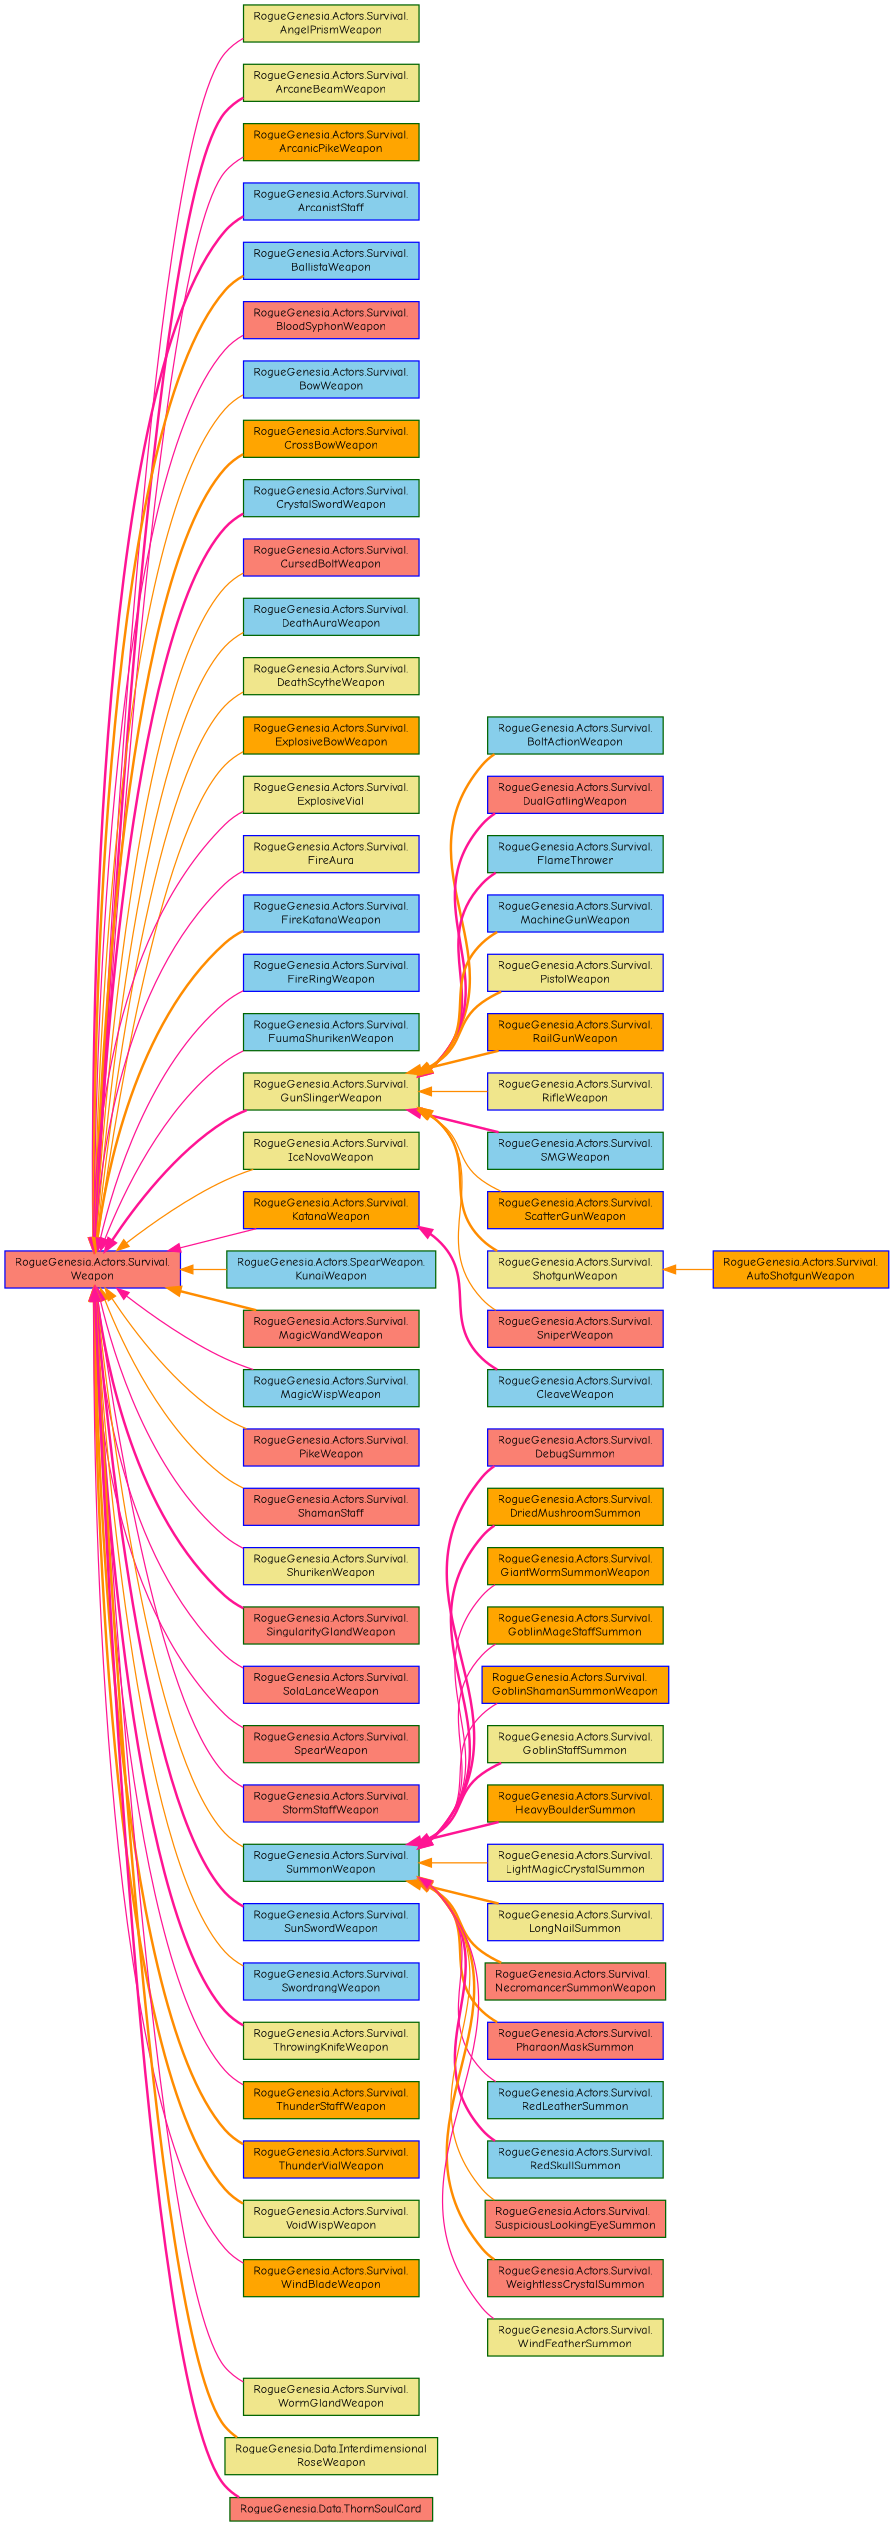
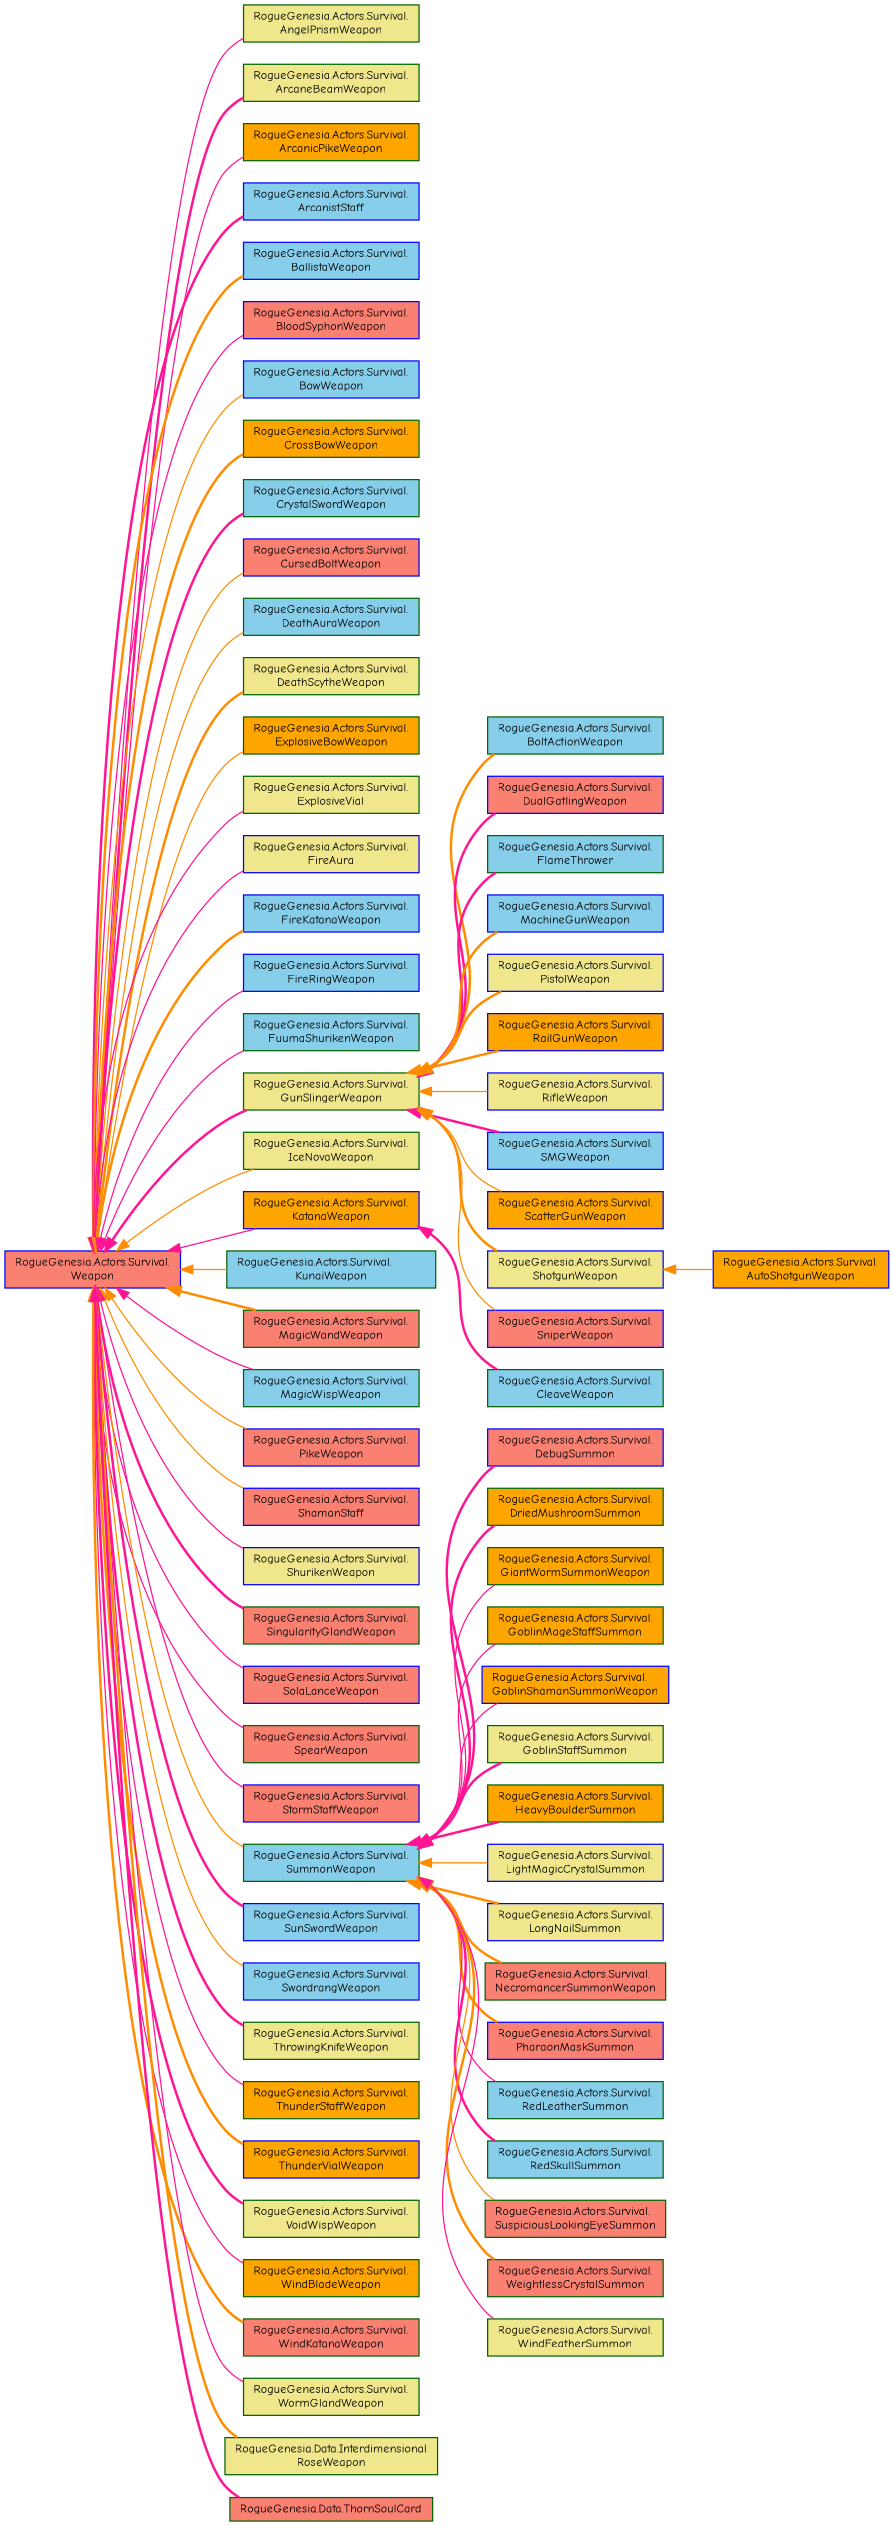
  digraph {
    fontname="Comic Neue"
    rankdir=LR
    node [color=darkgreen fillcolor=skyblue fontname="Comic Neue" fontsize=10 shape=box style=filled]
    edge [color=deeppink dir=back fontname="Comic Neue" fontsize=10 labelfontname=Helvetica labelfontsize=10 style=solid]
    n1 [color=blue fillcolor=salmon height=0.2 label="RogueGenesia.Actors.Survival.\lWeapon" width=0.4]
    n2 [fillcolor=khaki height=0.2 label="RogueGenesia.Actors.Survival.\lAngelPrismWeapon" width=0.4]
    n3 [fillcolor=khaki height=0.2 label="RogueGenesia.Actors.Survival.\lArcaneBeamWeapon" width=0.4]
    n4 [fillcolor=orange height=0.2 label="RogueGenesia.Actors.Survival.\lArcanicPikeWeapon" width=0.4]
    n5 [color=blue height=0.2 label="RogueGenesia.Actors.Survival.\lArcanistStaff" width=0.4]
    n6 [color=blue height=0.2 label="RogueGenesia.Actors.Survival.\lBallistaWeapon" width=0.4]
    n7 [color=blue fillcolor=salmon height=0.2 label="RogueGenesia.Actors.Survival.\lBloodSyphonWeapon" width=0.4]
    n8 [color=blue height=0.2 label="RogueGenesia.Actors.Survival.\lBowWeapon" width=0.4]
    n9 [fillcolor=orange height=0.2 label="RogueGenesia.Actors.Survival.\lCrossBowWeapon" width=0.4]
    n10 [height=0.2 label="RogueGenesia.Actors.Survival.\lCrystalSwordWeapon" width=0.4]
    n11 [color=blue fillcolor=salmon height=0.2 label="RogueGenesia.Actors.Survival.\lCursedBoltWeapon" width=0.4]
    n12 [height=0.2 label="RogueGenesia.Actors.Survival.\lDeathAuraWeapon" width=0.4]
    n13 [fillcolor=khaki height=0.2 label="RogueGenesia.Actors.Survival.\lDeathScytheWeapon" width=0.4]
    n14 [fillcolor=orange height=0.2 label="RogueGenesia.Actors.Survival.\lExplosiveBowWeapon" width=0.4]
    n15 [fillcolor=khaki height=0.2 label="RogueGenesia.Actors.Survival.\lExplosiveVial" width=0.4]
    n16 [color=blue fillcolor=khaki height=0.2 label="RogueGenesia.Actors.Survival.\lFireAura" width=0.4]
    n17 [color=blue height=0.2 label="RogueGenesia.Actors.Survival.\lFireKatanaWeapon" width=0.4]
    n18 [color=blue height=0.2 label="RogueGenesia.Actors.Survival.\lFireRingWeapon" width=0.4]
    n19 [height=0.2 label="RogueGenesia.Actors.Survival.\lFuumaShurikenWeapon" width=0.4]
    n20 [fillcolor=khaki height=0.2 label="RogueGenesia.Actors.Survival.\lGunSlingerWeapon" width=0.4]
    n21 [fillcolor=khaki height=0.2 label="RogueGenesia.Actors.Survival.\lIceNovaWeapon" width=0.4]
    n22 [color=blue fillcolor=orange height=0.2 label="RogueGenesia.Actors.Survival.\lKatanaWeapon" width=0.4]
-   n23 [height=0.2 label="RogueGenesia.Actors.SpearWeapon.\lKunaiWeapon" width=0.4]
+   n23 [height=0.2 label="RogueGenesia.Actors.Survival.\lKunaiWeapon" width=0.4]
    n24 [fillcolor=salmon height=0.2 label="RogueGenesia.Actors.Survival.\lMagicWandWeapon" width=0.4]
    n25 [height=0.2 label="RogueGenesia.Actors.Survival.\lMagicWispWeapon" width=0.4]
    n26 [color=blue fillcolor=salmon height=0.2 label="RogueGenesia.Actors.Survival.\lPikeWeapon" width=0.4]
    n27 [color=blue fillcolor=salmon height=0.2 label="RogueGenesia.Actors.Survival.\lShamanStaff" width=0.4]
    n28 [color=blue fillcolor=khaki height=0.2 label="RogueGenesia.Actors.Survival.\lShurikenWeapon" width=0.4]
    n29 [fillcolor=salmon height=0.2 label="RogueGenesia.Actors.Survival.\lSingularityGlandWeapon" width=0.4]
    n30 [color=blue fillcolor=salmon height=0.2 label="RogueGenesia.Actors.Survival.\lSolaLanceWeapon" width=0.4]
    n31 [fillcolor=salmon height=0.2 label="RogueGenesia.Actors.Survival.\lSpearWeapon" width=0.4]
    n32 [color=blue fillcolor=salmon height=0.2 label="RogueGenesia.Actors.Survival.\lStormStaffWeapon" width=0.4]
    n33 [height=0.2 label="RogueGenesia.Actors.Survival.\lSummonWeapon" width=0.4]
    n34 [color=blue height=0.2 label="RogueGenesia.Actors.Survival.\lSunSwordWeapon" width=0.4]
    n35 [color=blue height=0.2 label="RogueGenesia.Actors.Survival.\lSwordrangWeapon" width=0.4]
    n36 [fillcolor=khaki height=0.2 label="RogueGenesia.Actors.Survival.\lThrowingKnifeWeapon" width=0.4]
    n37 [fillcolor=orange height=0.2 label="RogueGenesia.Actors.Survival.\lThunderStaffWeapon" width=0.4]
    n38 [color=blue fillcolor=orange height=0.2 label="RogueGenesia.Actors.Survival.\lThunderVialWeapon" width=0.4]
    n39 [fillcolor=khaki height=0.2 label="RogueGenesia.Actors.Survival.\lVoidWispWeapon" width=0.4]
    n40 [fillcolor=orange height=0.2 label="RogueGenesia.Actors.Survival.\lWindBladeWeapon" width=0.4]
+   n41 [fillcolor=salmon height=0.2 label="RogueGenesia.Actors.Survival.\lWindKatanaWeapon" width=0.4]
    n42 [fillcolor=khaki height=0.2 label="RogueGenesia.Actors.Survival.\lWormGlandWeapon" width=0.4]
    n43 [fillcolor=khaki height=0.2 label="RogueGenesia.Data.Interdimensional\lRoseWeapon" width=0.4]
    n44 [fillcolor=salmon height=0.2 label="RogueGenesia.Data.ThornSoulCard" width=0.4]
    n45 [height=0.2 label="RogueGenesia.Actors.Survival.\lCleaveWeapon" width=0.4]
    n46 [height=0.2 label="RogueGenesia.Actors.Survival.\lBoltActionWeapon" width=0.4]
    n47 [color=blue fillcolor=salmon height=0.2 label="RogueGenesia.Actors.Survival.\lDualGatlingWeapon" width=0.4]
    n48 [height=0.2 label="RogueGenesia.Actors.Survival.\lFlameThrower" width=0.4]
    n49 [color=blue height=0.2 label="RogueGenesia.Actors.Survival.\lMachineGunWeapon" width=0.4]
    n50 [color=blue fillcolor=khaki height=0.2 label="RogueGenesia.Actors.Survival.\lPistolWeapon" width=0.4]
    n51 [color=blue fillcolor=orange height=0.2 label="RogueGenesia.Actors.Survival.\lRailGunWeapon" width=0.4]
    n52 [color=blue fillcolor=khaki height=0.2 label="RogueGenesia.Actors.Survival.\lRifleWeapon" width=0.4]
-   n53 [height=0.2 label="RogueGenesia.Actors.Survival.\lSMGWeapon" width=0.4]
+   n53 [color=blue height=0.2 label="RogueGenesia.Actors.Survival.\lSMGWeapon" width=0.4]
    n54 [color=blue fillcolor=orange height=0.2 label="RogueGenesia.Actors.Survival.\lScatterGunWeapon" width=0.4]
    n55 [color=blue fillcolor=khaki height=0.2 label="RogueGenesia.Actors.Survival.\lShotgunWeapon" width=0.4]
    n56 [color=blue fillcolor=salmon height=0.2 label="RogueGenesia.Actors.Survival.\lSniperWeapon" width=0.4]
    n57 [color=blue fillcolor=salmon height=0.2 label="RogueGenesia.Actors.Survival.\lDebugSummon" width=0.4]
    n58 [fillcolor=orange height=0.2 label="RogueGenesia.Actors.Survival.\lDriedMushroomSummon" width=0.4]
    n59 [fillcolor=orange height=0.2 label="RogueGenesia.Actors.Survival.\lGiantWormSummonWeapon" width=0.4]
    n60 [fillcolor=orange height=0.2 label="RogueGenesia.Actors.Survival.\lGoblinMageStaffSummon" width=0.4]
    n61 [color=blue fillcolor=orange height=0.2 label="RogueGenesia.Actors.Survival.\lGoblinShamanSummonWeapon" width=0.4]
    n62 [fillcolor=khaki height=0.2 label="RogueGenesia.Actors.Survival.\lGoblinStaffSummon" width=0.4]
    n63 [fillcolor=orange height=0.2 label="RogueGenesia.Actors.Survival.\lHeavyBoulderSummon" width=0.4]
    n64 [color=blue fillcolor=khaki height=0.2 label="RogueGenesia.Actors.Survival.\lLightMagicCrystalSummon" width=0.4]
    n65 [color=blue fillcolor=khaki height=0.2 label="RogueGenesia.Actors.Survival.\lLongNailSummon" width=0.4]
    n66 [fillcolor=salmon height=0.2 label="RogueGenesia.Actors.Survival.\lNecromancerSummonWeapon" width=0.4]
    n67 [color=blue fillcolor=salmon height=0.2 label="RogueGenesia.Actors.Survival.\lPharaonMaskSummon" width=0.4]
    n68 [height=0.2 label="RogueGenesia.Actors.Survival.\lRedLeatherSummon" width=0.4]
    n69 [height=0.2 label="RogueGenesia.Actors.Survival.\lRedSkullSummon" width=0.4]
    n70 [fillcolor=salmon height=0.2 label="RogueGenesia.Actors.Survival.\lSuspiciousLookingEyeSummon" width=0.4]
    n71 [fillcolor=salmon height=0.2 label="RogueGenesia.Actors.Survival.\lWeightlessCrystalSummon" width=0.4]
    n72 [fillcolor=khaki height=0.2 label="RogueGenesia.Actors.Survival.\lWindFeatherSummon" width=0.4]
    n73 [color=blue fillcolor=orange height=0.2 label="RogueGenesia.Actors.Survival.\lAutoShotgunWeapon" width=0.4]
    n1 -> n2
    n1 -> n3 [style=bold]
    n1 -> n4
    n1 -> n5 [style=bold]
    n1 -> n6 [color=darkorange style=bold]
    n1 -> n7
    n1 -> n8 [color=darkorange]
    n1 -> n9 [color=darkorange style=bold]
    n1 -> n10 [style=bold]
    n1 -> n11 [color=darkorange]
    n1 -> n12 [color=darkorange]
-   n1 -> n13 [color=darkorange]
+   n1 -> n13 [color=darkorange style=bold]
    n1 -> n14 [color=darkorange]
    n1 -> n15
    n1 -> n16
    n1 -> n17 [color=darkorange style=bold]
    n1 -> n18
    n1 -> n19
    n1 -> n20 [style=bold]
    n1 -> n21 [color=darkorange]
    n1 -> n22
    n1 -> n23 [color=darkorange]
    n1 -> n24 [color=darkorange style=bold]
    n1 -> n25
    n1 -> n26 [color=darkorange]
    n1 -> n27 [color=darkorange]
    n1 -> n28
    n1 -> n29 [style=bold]
    n1 -> n30
    n1 -> n31
    n1 -> n32
    n1 -> n33 [color=darkorange]
    n1 -> n34 [style=bold]
    n1 -> n35 [color=darkorange]
    n1 -> n36 [style=bold]
    n1 -> n37
    n1 -> n38 [color=darkorange style=bold]
-   n1 -> n39 [color=darkorange style=bold]
+   n1 -> n39 [style=bold]
    n1 -> n40
+   n1 -> n41 [color=darkorange style=bold]
    n1 -> n42
    n1 -> n43 [color=darkorange style=bold]
    n1 -> n44 [style=bold]
    n20 -> n46 [color=darkorange style=bold]
    n20 -> n47 [style=bold]
    n20 -> n48 [style=bold]
    n20 -> n49 [color=darkorange style=bold]
    n20 -> n50 [color=darkorange style=bold]
    n20 -> n51 [color=darkorange style=bold]
    n20 -> n52 [color=darkorange]
    n20 -> n53 [style=bold]
    n20 -> n54 [color=darkorange]
    n20 -> n55 [color=darkorange style=bold]
    n20 -> n56 [color=darkorange]
    n22 -> n45 [style=bold]
    n33 -> n57 [style=bold]
    n33 -> n58 [style=bold]
    n33 -> n59
    n33 -> n60
    n33 -> n61
    n33 -> n62 [style=bold]
    n33 -> n63 [style=bold]
    n33 -> n64 [color=darkorange]
    n33 -> n65 [color=darkorange style=bold]
    n33 -> n66 [color=darkorange style=bold]
    n33 -> n67 [color=darkorange style=bold]
    n33 -> n68
    n33 -> n69 [style=bold]
    n33 -> n70 [color=darkorange]
    n33 -> n71 [color=darkorange style=bold]
    n33 -> n72
    n55 -> n73 [color=darkorange]
  }
